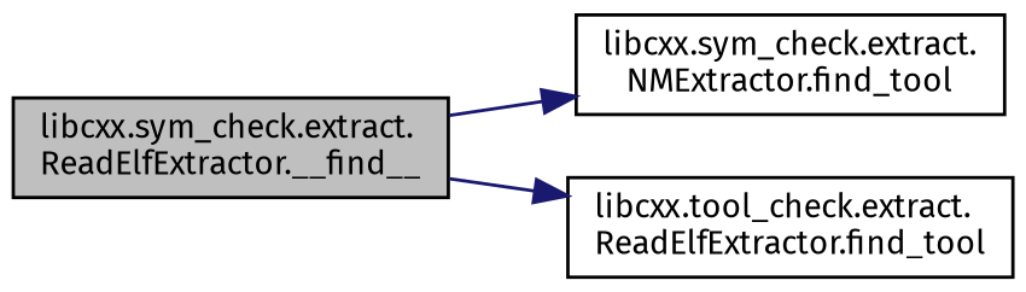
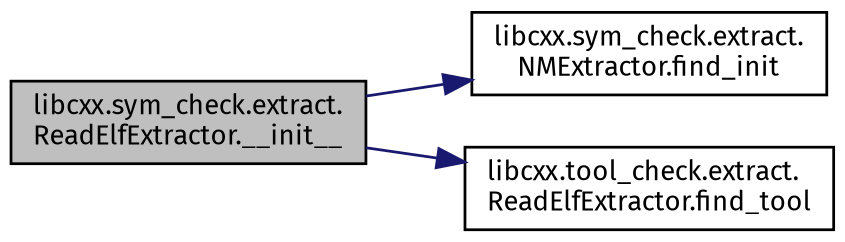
  digraph {
    fontname="Fira Sans"
    rankdir=LR
    node [color=black fillcolor=white fontname="Fira Sans" fontsize=10 shape=record style=filled]
    edge [color=midnightblue fontname="Fira Sans" fontsize=10 labelfontname=Helvetica labelfontsize=10 style=solid]
-   n1 [fillcolor=grey75 fontcolor=black height=0.2 label="libcxx.sym_check.extract.\lReadElfExtractor.__find__" width=0.4]
-   n2 [height=0.2 label="libcxx.sym_check.extract.\lNMExtractor.find_tool" width=0.4]
+   n1 [fillcolor=grey75 fontcolor=black height=0.2 label="libcxx.sym_check.extract.\lReadElfExtractor.__init__" width=0.4]
+   n2 [height=0.2 label="libcxx.sym_check.extract.\lNMExtractor.find_init" width=0.4]
    n3 [height=0.2 label="libcxx.tool_check.extract.\lReadElfExtractor.find_tool" width=0.4]
    n1 -> n2
    n1 -> n3
  }
